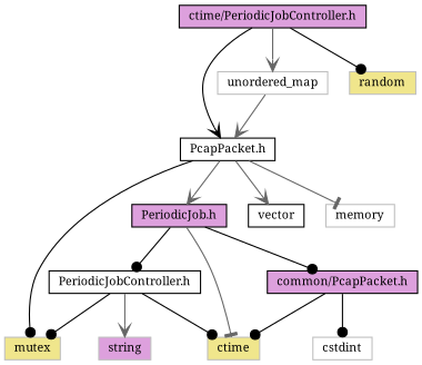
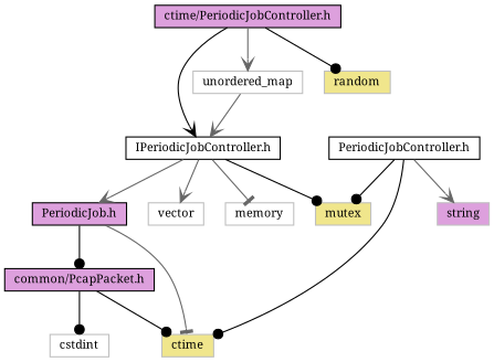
  digraph {
    fontname="Noto Serif"
    node [color=grey75 fillcolor=white fontname="Noto Serif" fontsize=10 shape=record style=filled]
    edge [arrowhead=dot color=black fontname="Noto Serif" fontsize=10 labelfontname=Helvetica labelfontsize=10 style=solid]
    n1 [color=black fillcolor=plum fontcolor=black height=0.2 label="ctime/PeriodicJobController.h" width=0.4]
-   n2 [color=black height=0.2 label="PcapPacket.h" width=0.4]
+   n2 [color=black height=0.2 label="IPeriodicJobController.h" width=0.4]
    n3 [height=0.2 label=unordered_map width=0.4]
    n4 [fillcolor=khaki height=0.2 label=random width=0.4]
    n5 [color=black fillcolor=plum height=0.2 label="PeriodicJob.h" width=0.4]
    n6 [fillcolor=khaki height=0.2 label=mutex width=0.4]
-   n7 [color=black height=0.2 label=vector width=0.4]
+   n7 [height=0.2 label=vector width=0.4]
    n8 [height=0.2 label=memory width=0.4]
    n9 [color=black height=0.2 label="PeriodicJobController.h" width=0.4]
    n10 [fillcolor=khaki height=0.2 label=ctime width=0.4]
    n11 [color=black fillcolor=plum height=0.2 label="common/PcapPacket.h" width=0.4]
    n12 [fillcolor=plum height=0.2 label=string width=0.4]
    n13 [height=0.2 label=cstdint width=0.4]
    n1 -> n2 [arrowhead=vee]
    n1 -> n3 [arrowhead=vee color=gray40]
    n1 -> n4
    n2 -> n5 [arrowhead=vee color=gray40]
    n2 -> n6
    n2 -> n7 [arrowhead=vee color=gray40]
    n2 -> n8 [arrowhead=tee color=gray40]
    n3 -> n2 [arrowhead=vee color=gray40]
-   n5 -> n9
    n5 -> n10 [arrowhead=tee color=gray40]
    n5 -> n11
    n9 -> n6
    n9 -> n10
    n9 -> n12 [arrowhead=vee color=gray40]
    n11 -> n10
    n11 -> n13
  }
